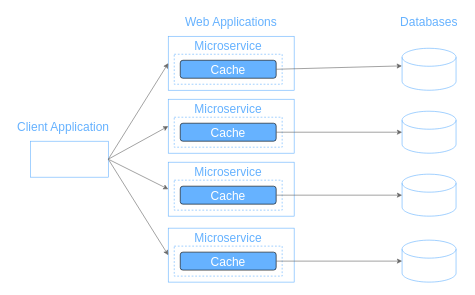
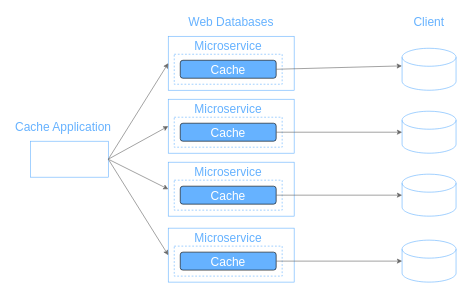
  <mxCell id="0" />
  <mxCell id="1" parent="0" />
  <mxCell id="2" value="" style="rounded=0;whiteSpace=wrap;html=1;fillColor=#FFFFFF;strokeColor=#66B2FF;" parent="1" vertex="1"><mxGeometry x="280" y="60" width="210" height="90" as="geometry" /></mxCell>
  <mxCell id="3" value="" style="rounded=0;whiteSpace=wrap;html=1;fillColor=#FFFFFF;dashed=1;strokeColor=#66B2FF;" parent="1" vertex="1"><mxGeometry x="290" y="90" width="180" height="50" as="geometry" /></mxCell>
  <mxCell id="4" value="" style="shape=cylinder3;whiteSpace=wrap;html=1;boundedLbl=1;backgroundOutline=1;size=15;fillColor=#FFFFFF;fontSize=20;strokeColor=#66B2FF;fontColor=#66B2FF;" parent="1" vertex="1"><mxGeometry x="670" y="80" width="90" height="70" as="geometry" /></mxCell>
  <mxCell id="5" value="&lt;font style=&quot;font-size: 20px;&quot;&gt;Cache&lt;/font&gt;" style="rounded=1;whiteSpace=wrap;html=1;fillColor=#66B2FF;fontColor=#FFFFFF;" parent="1" vertex="1"><mxGeometry x="300" y="100" width="160" height="30" as="geometry" /></mxCell>
  <mxCell id="6" value="" style="endArrow=classic;html=1;rounded=0;exitX=1;exitY=0.5;exitDx=0;exitDy=0;entryX=-0.004;entryY=0.42;entryDx=0;entryDy=0;entryPerimeter=0;strokeColor=#666666;" parent="1" source="5" target="4" edge="1"><mxGeometry width="50" height="50" relative="1" as="geometry"><mxPoint x="600" y="90" as="sourcePoint" /><mxPoint x="680" y="160" as="targetPoint" /></mxGeometry></mxCell>
  <mxCell id="7" value="Microservice" style="text;html=1;align=center;verticalAlign=middle;whiteSpace=wrap;rounded=0;fillColor=none;fontColor=#66B2FF;fontSize=20;" parent="1" vertex="1"><mxGeometry x="295" y="60" width="170" height="30" as="geometry" /></mxCell>
- <mxCell id="8" value="Web Applications" style="text;html=1;align=center;verticalAlign=middle;whiteSpace=wrap;rounded=0;fillColor=none;fontColor=#66B2FF;fontSize=20;" parent="1" vertex="1"><mxGeometry x="300" y="20" width="170" height="30" as="geometry" /></mxCell>
+ <mxCell id="8" value="Web Databases" style="text;html=1;align=center;verticalAlign=middle;whiteSpace=wrap;rounded=0;fillColor=none;fontColor=#66B2FF;fontSize=20;" parent="1" vertex="1"><mxGeometry x="300" y="20" width="170" height="30" as="geometry" /></mxCell>
  <mxCell id="9" value="" style="rounded=0;whiteSpace=wrap;html=1;fillColor=#FFFFFF;strokeColor=#66B2FF;" parent="1" vertex="1"><mxGeometry x="50" y="235" width="130" height="60" as="geometry" /></mxCell>
- <mxCell id="10" value="Client Application" style="text;html=1;align=center;verticalAlign=middle;whiteSpace=wrap;rounded=0;fillColor=none;fontColor=#66B2FF;fontSize=20;" parent="1" vertex="1"><mxGeometry x="20" y="195" width="170" height="30" as="geometry" /></mxCell>
+ <mxCell id="10" value="Cache Application" style="text;html=1;align=center;verticalAlign=middle;whiteSpace=wrap;rounded=0;fillColor=none;fontColor=#66B2FF;fontSize=20;" parent="1" vertex="1"><mxGeometry x="20" y="195" width="170" height="30" as="geometry" /></mxCell>
  <mxCell id="11" value="" style="endArrow=classic;html=1;rounded=0;fontSize=20;fontColor=#66B2FF;exitX=1;exitY=0.5;exitDx=0;exitDy=0;entryX=0;entryY=0.5;entryDx=0;entryDy=0;strokeColor=#666666;" parent="1" source="9" target="2" edge="1"><mxGeometry width="50" height="50" relative="1" as="geometry"><mxPoint x="190" y="340" as="sourcePoint" /><mxPoint x="240" y="290" as="targetPoint" /></mxGeometry></mxCell>
- <mxCell id="12" value="Databases" style="text;html=1;align=center;verticalAlign=middle;whiteSpace=wrap;rounded=0;fillColor=none;fontColor=#66B2FF;fontSize=20;" parent="1" vertex="1"><mxGeometry x="660" y="20" width="110" height="30" as="geometry" /></mxCell>
+ <mxCell id="12" value="Client" style="text;html=1;align=center;verticalAlign=middle;whiteSpace=wrap;rounded=0;fillColor=none;fontColor=#66B2FF;fontSize=20;" parent="1" vertex="1"><mxGeometry x="660" y="20" width="110" height="30" as="geometry" /></mxCell>
  <mxCell id="13" value="" style="shape=cylinder3;whiteSpace=wrap;html=1;boundedLbl=1;backgroundOutline=1;size=15;fillColor=#FFFFFF;fontSize=20;strokeColor=#66B2FF;fontColor=#66B2FF;" parent="1" vertex="1"><mxGeometry x="670" y="185" width="90" height="70" as="geometry" /></mxCell>
  <mxCell id="14" value="" style="shape=cylinder3;whiteSpace=wrap;html=1;boundedLbl=1;backgroundOutline=1;size=15;fillColor=#FFFFFF;fontSize=20;strokeColor=#66B2FF;fontColor=#66B2FF;" parent="1" vertex="1"><mxGeometry x="670" y="290" width="90" height="70" as="geometry" /></mxCell>
  <mxCell id="15" value="" style="shape=cylinder3;whiteSpace=wrap;html=1;boundedLbl=1;backgroundOutline=1;size=15;fillColor=#FFFFFF;fontSize=20;strokeColor=#66B2FF;fontColor=#66B2FF;" parent="1" vertex="1"><mxGeometry x="670" y="400" width="90" height="70" as="geometry" /></mxCell>
  <mxCell id="16" value="" style="rounded=0;whiteSpace=wrap;html=1;fillColor=#FFFFFF;strokeColor=#66B2FF;" vertex="1" parent="1"><mxGeometry x="280" y="165" width="210" height="90" as="geometry" /></mxCell>
  <mxCell id="17" value="" style="rounded=0;whiteSpace=wrap;html=1;fillColor=#FFFFFF;dashed=1;strokeColor=#66B2FF;" vertex="1" parent="1"><mxGeometry x="290" y="195" width="180" height="50" as="geometry" /></mxCell>
  <mxCell id="18" value="&lt;font style=&quot;font-size: 20px;&quot;&gt;Cache&lt;/font&gt;" style="rounded=1;whiteSpace=wrap;html=1;fillColor=#66B2FF;fontColor=#FFFFFF;" vertex="1" parent="1"><mxGeometry x="300" y="205" width="160" height="30" as="geometry" /></mxCell>
  <mxCell id="19" value="Microservice" style="text;html=1;align=center;verticalAlign=middle;whiteSpace=wrap;rounded=0;fillColor=none;fontColor=#66B2FF;fontSize=20;" vertex="1" parent="1"><mxGeometry x="295" y="165" width="170" height="30" as="geometry" /></mxCell>
  <mxCell id="20" value="" style="rounded=0;whiteSpace=wrap;html=1;fillColor=#FFFFFF;strokeColor=#66B2FF;" vertex="1" parent="1"><mxGeometry x="280" y="270" width="210" height="90" as="geometry" /></mxCell>
  <mxCell id="21" value="" style="rounded=0;whiteSpace=wrap;html=1;fillColor=#FFFFFF;dashed=1;strokeColor=#66B2FF;" vertex="1" parent="1"><mxGeometry x="290" y="300" width="180" height="50" as="geometry" /></mxCell>
  <mxCell id="22" value="&lt;font style=&quot;font-size: 20px;&quot;&gt;Cache&lt;/font&gt;" style="rounded=1;whiteSpace=wrap;html=1;fillColor=#66B2FF;fontColor=#FFFFFF;" vertex="1" parent="1"><mxGeometry x="300" y="310" width="160" height="30" as="geometry" /></mxCell>
  <mxCell id="23" value="Microservice" style="text;html=1;align=center;verticalAlign=middle;whiteSpace=wrap;rounded=0;fillColor=none;fontColor=#66B2FF;fontSize=20;" vertex="1" parent="1"><mxGeometry x="295" y="270" width="170" height="30" as="geometry" /></mxCell>
  <mxCell id="24" value="" style="rounded=0;whiteSpace=wrap;html=1;fillColor=#FFFFFF;strokeColor=#66B2FF;" vertex="1" parent="1"><mxGeometry x="280" y="380" width="210" height="90" as="geometry" /></mxCell>
  <mxCell id="25" value="" style="rounded=0;whiteSpace=wrap;html=1;fillColor=#FFFFFF;dashed=1;strokeColor=#66B2FF;" vertex="1" parent="1"><mxGeometry x="290" y="410" width="180" height="50" as="geometry" /></mxCell>
  <mxCell id="26" value="&lt;font style=&quot;font-size: 20px;&quot;&gt;Cache&lt;/font&gt;" style="rounded=1;whiteSpace=wrap;html=1;fillColor=#66B2FF;fontColor=#FFFFFF;" vertex="1" parent="1"><mxGeometry x="300" y="420" width="160" height="30" as="geometry" /></mxCell>
  <mxCell id="27" value="Microservice" style="text;html=1;align=center;verticalAlign=middle;whiteSpace=wrap;rounded=0;fillColor=none;fontColor=#66B2FF;fontSize=20;" vertex="1" parent="1"><mxGeometry x="295" y="380" width="170" height="30" as="geometry" /></mxCell>
  <mxCell id="28" value="" style="endArrow=classic;html=1;rounded=0;fontSize=20;fontColor=#66B2FF;exitX=1;exitY=0.5;exitDx=0;exitDy=0;entryX=0;entryY=0.5;entryDx=0;entryDy=0;strokeColor=#666666;" edge="1" parent="1" source="9" target="16"><mxGeometry width="50" height="50" relative="1" as="geometry"><mxPoint x="190" y="275" as="sourcePoint" /><mxPoint x="290" y="115" as="targetPoint" /></mxGeometry></mxCell>
  <mxCell id="29" value="" style="endArrow=classic;html=1;rounded=0;fontSize=20;fontColor=#66B2FF;exitX=1;exitY=0.5;exitDx=0;exitDy=0;entryX=0;entryY=0.5;entryDx=0;entryDy=0;strokeColor=#666666;" edge="1" parent="1" source="9" target="20"><mxGeometry width="50" height="50" relative="1" as="geometry"><mxPoint x="190" y="275" as="sourcePoint" /><mxPoint x="290" y="220" as="targetPoint" /></mxGeometry></mxCell>
  <mxCell id="30" value="" style="endArrow=classic;html=1;rounded=0;fontSize=20;fontColor=#66B2FF;exitX=1;exitY=0.5;exitDx=0;exitDy=0;entryX=0;entryY=0.5;entryDx=0;entryDy=0;strokeColor=#666666;" edge="1" parent="1" source="9" target="24"><mxGeometry width="50" height="50" relative="1" as="geometry"><mxPoint x="200" y="285" as="sourcePoint" /><mxPoint x="300" y="230" as="targetPoint" /></mxGeometry></mxCell>
  <mxCell id="31" value="" style="endArrow=classic;html=1;rounded=0;exitX=1;exitY=0.5;exitDx=0;exitDy=0;strokeColor=#666666;entryX=0;entryY=0.5;entryDx=0;entryDy=0;entryPerimeter=0;" parent="1" source="18" target="13" edge="1"><mxGeometry width="50" height="50" relative="1" as="geometry"><mxPoint x="460" y="190" as="sourcePoint" /><mxPoint x="680" y="170" as="targetPoint" /></mxGeometry></mxCell>
  <mxCell id="32" value="" style="endArrow=classic;html=1;rounded=0;exitX=1;exitY=0.5;exitDx=0;exitDy=0;entryX=0;entryY=0.5;entryDx=0;entryDy=0;entryPerimeter=0;strokeColor=#666666;" parent="1" source="22" target="14" edge="1"><mxGeometry width="50" height="50" relative="1" as="geometry"><mxPoint x="460" y="245" as="sourcePoint" /><mxPoint x="680" y="180" as="targetPoint" /></mxGeometry></mxCell>
  <mxCell id="33" value="" style="endArrow=classic;html=1;rounded=0;exitX=1;exitY=0.5;exitDx=0;exitDy=0;entryX=0;entryY=0.5;entryDx=0;entryDy=0;entryPerimeter=0;strokeColor=#666666;" parent="1" source="26" target="15" edge="1"><mxGeometry width="50" height="50" relative="1" as="geometry"><mxPoint x="460" y="295" as="sourcePoint" /><mxPoint x="680" y="190" as="targetPoint" /></mxGeometry></mxCell>
